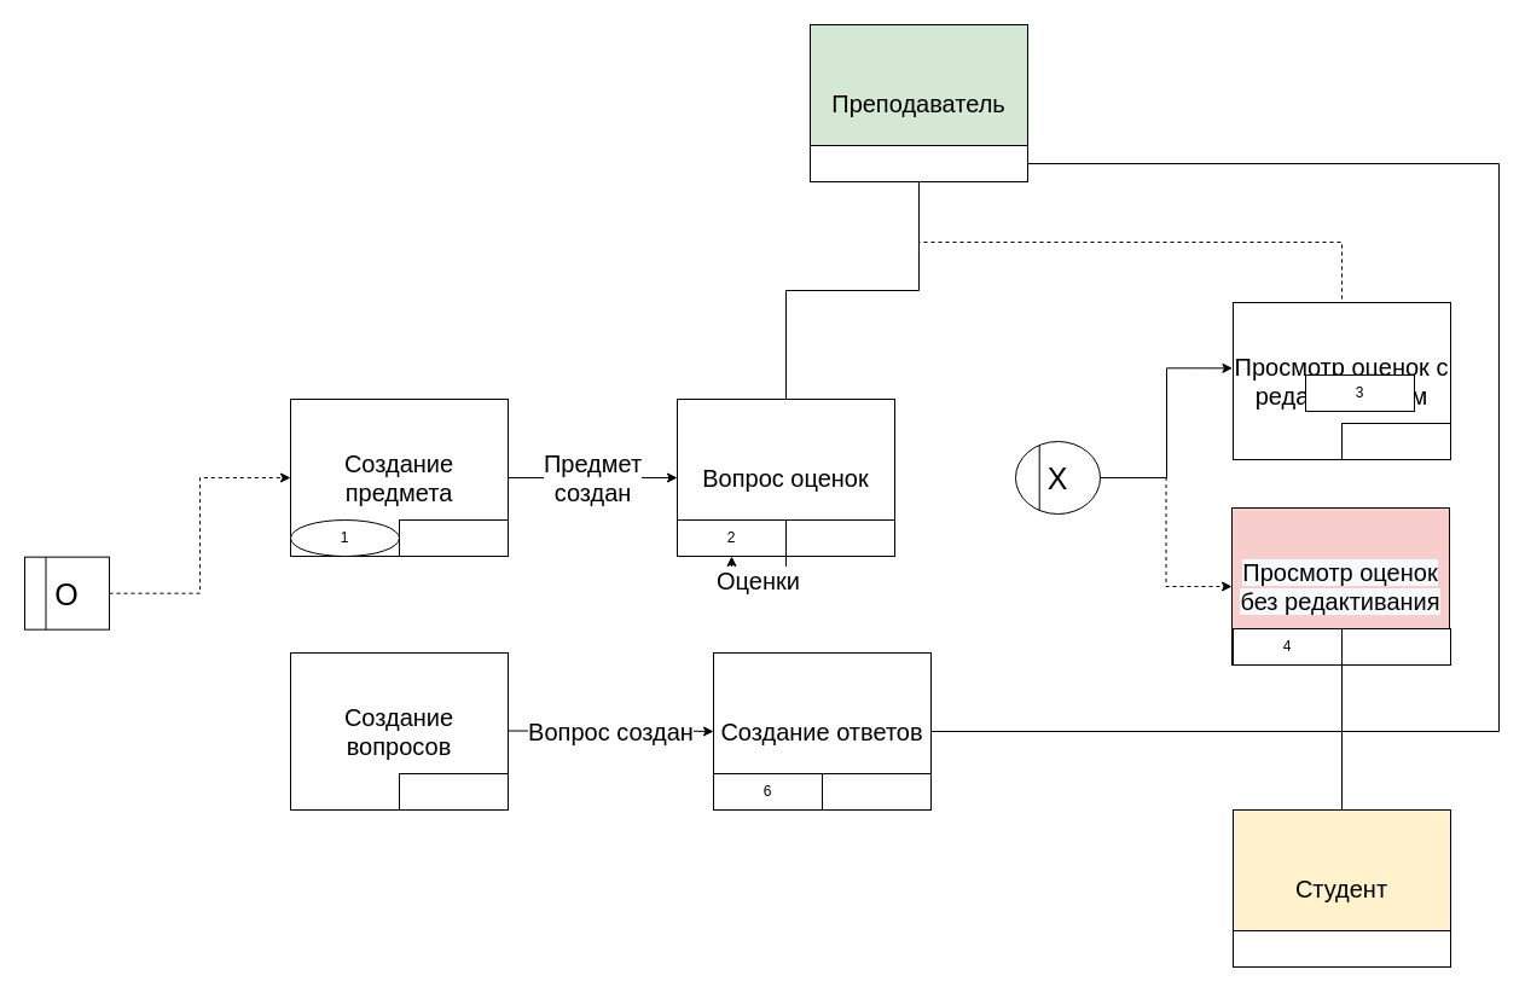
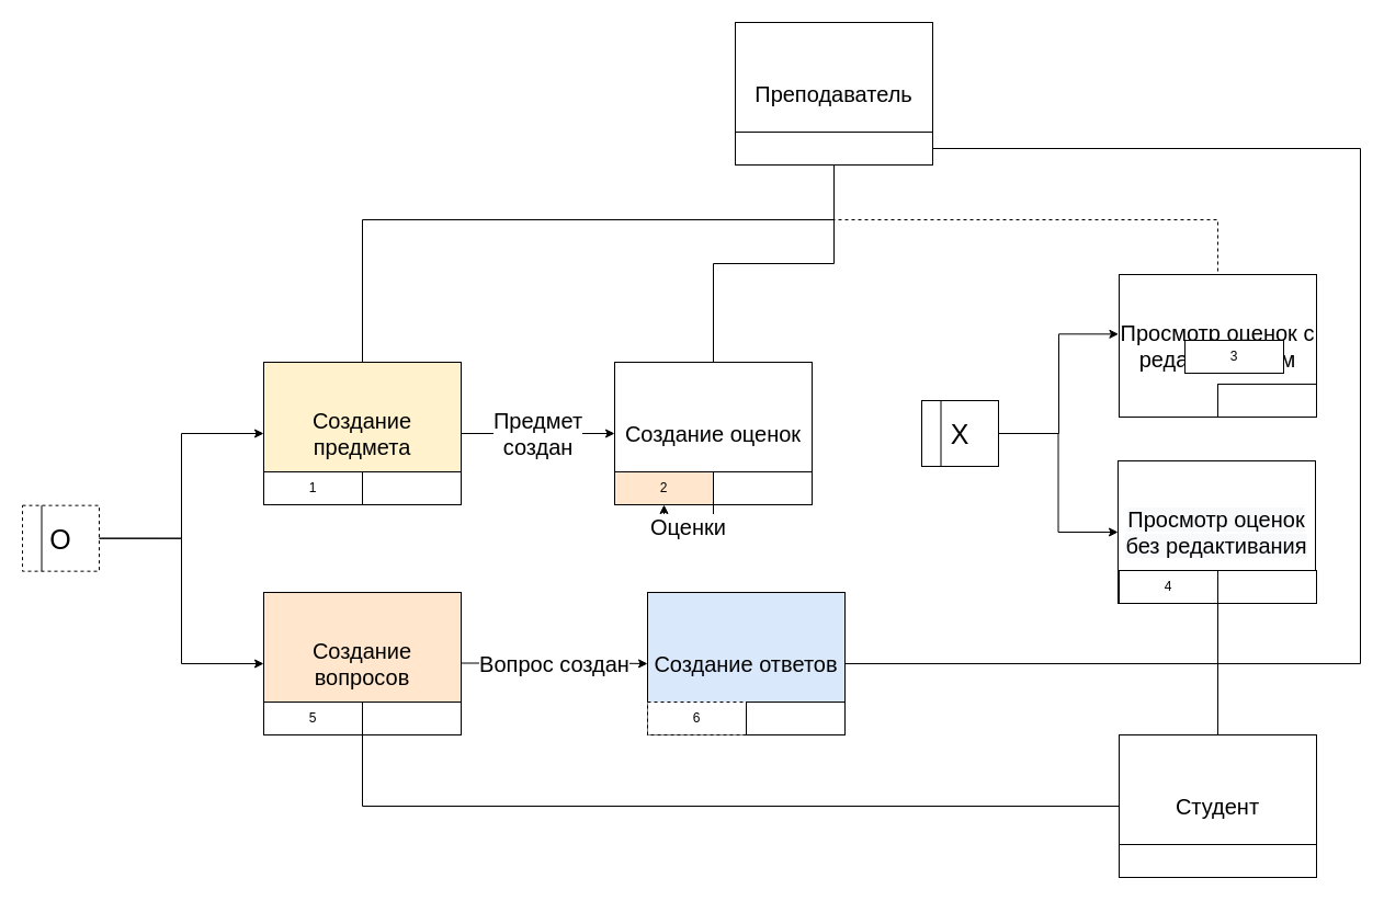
  <mxCell id="0" />
  <mxCell id="1" parent="0" />
  <mxCell id="2" value="" style="group" parent="1" vertex="1" connectable="0"><mxGeometry x="840" y="365" width="70" height="60" as="geometry" /></mxCell>
- <mxCell id="3" value="&lt;font style=&quot;font-size: 25px;&quot;&gt;X&lt;/font&gt;" style="ellipse;whiteSpace=wrap;html=1;" parent="2" vertex="1"><mxGeometry width="70" height="60" as="geometry" /></mxCell>
+ <mxCell id="3" value="&lt;font style=&quot;font-size: 25px;&quot;&gt;X&lt;/font&gt;" style="rounded=0;whiteSpace=wrap;html=1;" parent="2" vertex="1"><mxGeometry width="70" height="60" as="geometry" /></mxCell>
  <mxCell id="4" value="" style="endArrow=none;html=1;rounded=0;entryX=0.25;entryY=0;entryDx=0;entryDy=0;exitX=0.25;exitY=1;exitDx=0;exitDy=0;" parent="2" source="3" target="3" edge="1"><mxGeometry width="50" height="50" relative="1" as="geometry"><mxPoint x="10" y="80" as="sourcePoint" /><mxPoint x="60" y="30" as="targetPoint" /></mxGeometry></mxCell>
  <mxCell id="5" value="" style="group" parent="1" vertex="1" connectable="0"><mxGeometry x="240" y="330" width="180" height="130" as="geometry" /></mxCell>
- <mxCell id="6" value="&lt;font style=&quot;font-size: 20px;&quot;&gt;Создание предмета&lt;/font&gt;" style="rounded=0;whiteSpace=wrap;html=1;" parent="5" vertex="1"><mxGeometry width="180" height="130" as="geometry" /></mxCell>
- <mxCell id="7" value="1" style="ellipse;whiteSpace=wrap;html=1;" parent="5" vertex="1"><mxGeometry y="100" width="90" height="30" as="geometry" /></mxCell>
+ <mxCell id="6" value="&lt;font style=&quot;font-size: 20px;&quot;&gt;Создание предмета&lt;/font&gt;" style="rounded=0;whiteSpace=wrap;html=1;fillColor=#fff2cc;" parent="5" vertex="1"><mxGeometry width="180" height="130" as="geometry" /></mxCell>
+ <mxCell id="7" value="1" style="rounded=0;whiteSpace=wrap;html=1;" parent="5" vertex="1"><mxGeometry y="100" width="90" height="30" as="geometry" /></mxCell>
  <mxCell id="8" value="" style="rounded=0;whiteSpace=wrap;html=1;" parent="5" vertex="1"><mxGeometry x="90" y="100" width="90" height="30" as="geometry" /></mxCell>
  <mxCell id="9" value="" style="group" parent="1" vertex="1" connectable="0"><mxGeometry x="560" y="330" width="180" height="130" as="geometry" /></mxCell>
- <mxCell id="10" value="&lt;font style=&quot;font-size: 20px;&quot;&gt;Вопрос оценок&lt;/font&gt;" style="rounded=0;whiteSpace=wrap;html=1;" parent="9" vertex="1"><mxGeometry width="180" height="130" as="geometry" /></mxCell>
- <mxCell id="11" value="2" style="rounded=0;whiteSpace=wrap;html=1;" parent="9" vertex="1"><mxGeometry y="100" width="90" height="30" as="geometry" /></mxCell>
+ <mxCell id="10" value="&lt;font style=&quot;font-size: 20px;&quot;&gt;Создание оценок&lt;/font&gt;" style="rounded=0;whiteSpace=wrap;html=1;" parent="9" vertex="1"><mxGeometry width="180" height="130" as="geometry" /></mxCell>
+ <mxCell id="11" value="2" style="rounded=0;whiteSpace=wrap;html=1;fillColor=#ffe6cc;" parent="9" vertex="1"><mxGeometry y="100" width="90" height="30" as="geometry" /></mxCell>
  <mxCell id="12" value="" style="rounded=0;whiteSpace=wrap;html=1;" parent="9" vertex="1"><mxGeometry x="90" y="100" width="90" height="30" as="geometry" /></mxCell>
  <mxCell id="13" value="Предмет&lt;br&gt;создан" style="edgeStyle=orthogonalEdgeStyle;rounded=0;orthogonalLoop=1;jettySize=auto;html=1;entryX=0;entryY=0.5;entryDx=0;entryDy=0;fontSize=20;" parent="1" source="6" target="10" edge="1"><mxGeometry relative="1" as="geometry" /></mxCell>
  <mxCell id="14" value="Оценки" style="edgeStyle=orthogonalEdgeStyle;rounded=0;orthogonalLoop=1;jettySize=auto;html=1;fontSize=20;" parent="1" source="10" target="11" edge="1"><mxGeometry relative="1" as="geometry" /></mxCell>
  <mxCell id="15" value="" style="group" parent="1" vertex="1" connectable="0"><mxGeometry x="1020" y="250" width="180" height="130" as="geometry" /></mxCell>
  <mxCell id="16" value="&lt;font style=&quot;font-size: 20px;&quot;&gt;Просмотр оценок с редактиванием&lt;/font&gt;" style="rounded=0;whiteSpace=wrap;html=1;" parent="15" vertex="1"><mxGeometry width="180" height="130" as="geometry" /></mxCell>
  <mxCell id="17" value="3" style="rounded=0;whiteSpace=wrap;html=1;" parent="15" vertex="1"><mxGeometry x="60" y="60" width="90" height="30" as="geometry" /></mxCell>
  <mxCell id="18" value="" style="rounded=0;whiteSpace=wrap;html=1;" parent="15" vertex="1"><mxGeometry x="90" y="100" width="90" height="30" as="geometry" /></mxCell>
  <mxCell id="19" value="4" style="group" parent="1" vertex="1" connectable="0"><mxGeometry x="1020" y="420" width="180" height="130" as="geometry" /></mxCell>
- <mxCell id="20" value="&lt;span style=&quot;color: rgb(0, 0, 0); font-family: Helvetica; font-size: 20px; font-style: normal; font-variant-ligatures: normal; font-variant-caps: normal; font-weight: 400; letter-spacing: normal; orphans: 2; text-align: center; text-indent: 0px; text-transform: none; widows: 2; word-spacing: 0px; -webkit-text-stroke-width: 0px; background-color: rgb(248, 249, 250); text-decoration-thickness: initial; text-decoration-style: initial; text-decoration-color: initial; float: none; display: inline !important;&quot;&gt;Просмотр оценок без редактивания&lt;/span&gt;" style="rounded=0;whiteSpace=wrap;html=1;fillColor=#f8cecc;" parent="19" vertex="1"><mxGeometry x="-1" width="180" height="130" as="geometry" /></mxCell>
+ <mxCell id="20" value="&lt;span style=&quot;color: rgb(0, 0, 0); font-family: Helvetica; font-size: 20px; font-style: normal; font-variant-ligatures: normal; font-variant-caps: normal; font-weight: 400; letter-spacing: normal; orphans: 2; text-align: center; text-indent: 0px; text-transform: none; widows: 2; word-spacing: 0px; -webkit-text-stroke-width: 0px; background-color: rgb(248, 249, 250); text-decoration-thickness: initial; text-decoration-style: initial; text-decoration-color: initial; float: none; display: inline !important;&quot;&gt;Просмотр оценок без редактивания&lt;/span&gt;" style="rounded=0;whiteSpace=wrap;html=1;" parent="19" vertex="1"><mxGeometry x="-1" width="180" height="130" as="geometry" /></mxCell>
  <mxCell id="21" value="4" style="rounded=0;whiteSpace=wrap;html=1;" parent="19" vertex="1"><mxGeometry y="100" width="90" height="30" as="geometry" /></mxCell>
  <mxCell id="22" value="" style="rounded=0;whiteSpace=wrap;html=1;" parent="19" vertex="1"><mxGeometry x="90" y="100" width="90" height="30" as="geometry" /></mxCell>
  <mxCell id="23" style="edgeStyle=orthogonalEdgeStyle;rounded=0;orthogonalLoop=1;jettySize=auto;html=1;entryX=-0.003;entryY=0.418;entryDx=0;entryDy=0;entryPerimeter=0;fontSize=20;" parent="1" source="3" target="16" edge="1"><mxGeometry relative="1" as="geometry" /></mxCell>
- <mxCell id="24" value="" style="endArrow=classic;html=1;rounded=0;fontSize=20;exitX=1;exitY=0.5;exitDx=0;exitDy=0;entryX=0;entryY=0.5;entryDx=0;entryDy=0;edgeStyle=orthogonalEdgeStyle;dashed=1;" parent="1" source="3" target="20" edge="1"><mxGeometry width="50" height="50" relative="1" as="geometry"><mxPoint x="780" y="490" as="sourcePoint" /><mxPoint x="830" y="440" as="targetPoint" /></mxGeometry></mxCell>
+ <mxCell id="24" value="" style="endArrow=classic;html=1;rounded=0;fontSize=20;exitX=1;exitY=0.5;exitDx=0;exitDy=0;entryX=0;entryY=0.5;entryDx=0;entryDy=0;edgeStyle=orthogonalEdgeStyle;" parent="1" source="3" target="20" edge="1"><mxGeometry width="50" height="50" relative="1" as="geometry"><mxPoint x="780" y="490" as="sourcePoint" /><mxPoint x="830" y="440" as="targetPoint" /></mxGeometry></mxCell>
  <mxCell id="25" value="" style="group" parent="1" vertex="1" connectable="0"><mxGeometry x="670" y="20" width="180" height="130" as="geometry" /></mxCell>
- <mxCell id="26" value="&lt;span style=&quot;font-size: 20px;&quot;&gt;Преподаватель&lt;/span&gt;" style="rounded=0;whiteSpace=wrap;html=1;fillColor=#d5e8d4;" parent="25" vertex="1"><mxGeometry width="180" height="130" as="geometry" /></mxCell>
+ <mxCell id="26" value="&lt;span style=&quot;font-size: 20px;&quot;&gt;Преподаватель&lt;/span&gt;" style="rounded=0;whiteSpace=wrap;html=1;" parent="25" vertex="1"><mxGeometry width="180" height="130" as="geometry" /></mxCell>
  <mxCell id="27" value="" style="rounded=0;whiteSpace=wrap;html=1;" parent="25" vertex="1"><mxGeometry y="100" width="180" height="30" as="geometry" /></mxCell>
  <mxCell id="28" value="" style="group" parent="1" vertex="1" connectable="0"><mxGeometry x="1020" y="670" width="180" height="130" as="geometry" /></mxCell>
- <mxCell id="29" value="&lt;span style=&quot;font-size: 20px;&quot;&gt;Студент&lt;/span&gt;" style="rounded=0;whiteSpace=wrap;html=1;fillColor=#fff2cc;" parent="28" vertex="1"><mxGeometry width="180" height="130" as="geometry" /></mxCell>
+ <mxCell id="29" value="&lt;span style=&quot;font-size: 20px;&quot;&gt;Студент&lt;/span&gt;" style="rounded=0;whiteSpace=wrap;html=1;" parent="28" vertex="1"><mxGeometry width="180" height="130" as="geometry" /></mxCell>
  <mxCell id="30" value="" style="rounded=0;whiteSpace=wrap;html=1;" parent="28" vertex="1"><mxGeometry y="100" width="180" height="30" as="geometry" /></mxCell>
  <mxCell id="31" style="edgeStyle=orthogonalEdgeStyle;rounded=0;orthogonalLoop=1;jettySize=auto;html=1;entryX=1;entryY=1;entryDx=0;entryDy=0;fontSize=20;endArrow=none;endFill=0;" parent="1" source="29" target="21" edge="1"><mxGeometry relative="1" as="geometry" /></mxCell>
+ <mxCell id="32" style="edgeStyle=orthogonalEdgeStyle;rounded=0;orthogonalLoop=1;jettySize=auto;html=1;entryX=0.5;entryY=0;entryDx=0;entryDy=0;fontSize=20;endArrow=none;endFill=0;" parent="1" source="26" target="6" edge="1"><mxGeometry relative="1" as="geometry"><Array as="points"><mxPoint x="760" y="200" /><mxPoint x="330" y="200" /></Array></mxGeometry></mxCell>
  <mxCell id="33" style="edgeStyle=orthogonalEdgeStyle;rounded=0;orthogonalLoop=1;jettySize=auto;html=1;fontSize=20;endArrow=none;endFill=0;" parent="1" source="26" target="10" edge="1"><mxGeometry relative="1" as="geometry" /></mxCell>
  <mxCell id="34" style="edgeStyle=orthogonalEdgeStyle;rounded=0;orthogonalLoop=1;jettySize=auto;html=1;entryX=0.5;entryY=0;entryDx=0;entryDy=0;fontSize=20;endArrow=none;endFill=0;dashed=1;" parent="1" source="26" target="16" edge="1"><mxGeometry relative="1" as="geometry"><Array as="points"><mxPoint x="760" y="200" /><mxPoint x="1110" y="200" /></Array></mxGeometry></mxCell>
  <mxCell id="35" value="" style="group" vertex="1" connectable="0" parent="1"><mxGeometry x="240" y="540" width="180" height="130" as="geometry" /></mxCell>
- <mxCell id="36" value="&lt;font style=&quot;font-size: 20px;&quot;&gt;Создание вопросов&lt;/font&gt;" style="rounded=0;whiteSpace=wrap;html=1;" vertex="1" parent="35"><mxGeometry width="180" height="130" as="geometry" /></mxCell>
+ <mxCell id="36" value="&lt;font style=&quot;font-size: 20px;&quot;&gt;Создание вопросов&lt;/font&gt;" style="rounded=0;whiteSpace=wrap;html=1;fillColor=#ffe6cc;" vertex="1" parent="35"><mxGeometry width="180" height="130" as="geometry" /></mxCell>
+ <mxCell id="37" value="5" style="rounded=0;whiteSpace=wrap;html=1;" vertex="1" parent="35"><mxGeometry y="100" width="90" height="30" as="geometry" /></mxCell>
  <mxCell id="38" value="" style="rounded=0;whiteSpace=wrap;html=1;" vertex="1" parent="35"><mxGeometry x="90" y="100" width="90" height="30" as="geometry" /></mxCell>
  <mxCell id="39" value="Вопрос создан" style="edgeStyle=orthogonalEdgeStyle;rounded=0;orthogonalLoop=1;jettySize=auto;html=1;fontSize=20;" edge="1" parent="1"><mxGeometry relative="1" as="geometry"><mxPoint x="420" y="604.5" as="sourcePoint" /><mxPoint x="590" y="605" as="targetPoint" /><Array as="points"><mxPoint x="550" y="605" /><mxPoint x="550" y="605" /></Array></mxGeometry></mxCell>
  <mxCell id="40" value="" style="group" vertex="1" connectable="0" parent="1"><mxGeometry x="590" y="540" width="180" height="130" as="geometry" /></mxCell>
- <mxCell id="41" value="&lt;font style=&quot;font-size: 20px;&quot;&gt;Создание ответов&lt;/font&gt;" style="rounded=0;whiteSpace=wrap;html=1;" vertex="1" parent="40"><mxGeometry width="180" height="130" as="geometry" /></mxCell>
- <mxCell id="42" value="6" style="rounded=0;whiteSpace=wrap;html=1;" vertex="1" parent="40"><mxGeometry y="100" width="90" height="30" as="geometry" /></mxCell>
+ <mxCell id="41" value="&lt;font style=&quot;font-size: 20px;&quot;&gt;Создание ответов&lt;/font&gt;" style="rounded=0;whiteSpace=wrap;html=1;fillColor=#dae8fc;" vertex="1" parent="40"><mxGeometry width="180" height="130" as="geometry" /></mxCell>
+ <mxCell id="42" value="6" style="rounded=0;whiteSpace=wrap;html=1;dashed=1;" vertex="1" parent="40"><mxGeometry y="100" width="90" height="30" as="geometry" /></mxCell>
  <mxCell id="43" value="" style="rounded=0;whiteSpace=wrap;html=1;" vertex="1" parent="40"><mxGeometry x="90" y="100" width="90" height="30" as="geometry" /></mxCell>
+ <mxCell id="44" style="edgeStyle=orthogonalEdgeStyle;rounded=0;orthogonalLoop=1;jettySize=auto;html=1;entryX=1;entryY=1;entryDx=0;entryDy=0;endArrow=none;endFill=0;" edge="1" parent="1" source="29" target="37"><mxGeometry relative="1" as="geometry"><mxPoint x="830" y="820" as="targetPoint" /></mxGeometry></mxCell>
  <mxCell id="45" style="edgeStyle=orthogonalEdgeStyle;rounded=0;orthogonalLoop=1;jettySize=auto;html=1;entryX=1;entryY=0.5;entryDx=0;entryDy=0;endArrow=none;endFill=0;" edge="1" parent="1" source="27" target="41"><mxGeometry relative="1" as="geometry"><Array as="points"><mxPoint x="1240" y="135" /><mxPoint x="1240" y="605" /></Array></mxGeometry></mxCell>
  <mxCell id="46" value="" style="group" vertex="1" connectable="0" parent="1"><mxGeometry x="20" y="460.66" width="70" height="60" as="geometry" /></mxCell>
- <mxCell id="47" value="&lt;font style=&quot;font-size: 25px;&quot;&gt;O&lt;/font&gt;" style="rounded=0;whiteSpace=wrap;html=1;" vertex="1" parent="46"><mxGeometry width="70" height="60" as="geometry" /></mxCell>
+ <mxCell id="47" value="&lt;font style=&quot;font-size: 25px;&quot;&gt;O&lt;/font&gt;" style="rounded=0;whiteSpace=wrap;html=1;dashed=1;" vertex="1" parent="46"><mxGeometry width="70" height="60" as="geometry" /></mxCell>
  <mxCell id="48" value="" style="endArrow=none;html=1;rounded=0;entryX=0.25;entryY=0;entryDx=0;entryDy=0;exitX=0.25;exitY=1;exitDx=0;exitDy=0;" edge="1" parent="46" source="47" target="47"><mxGeometry width="50" height="50" relative="1" as="geometry"><mxPoint x="10" y="80" as="sourcePoint" /><mxPoint x="60" y="30" as="targetPoint" /></mxGeometry></mxCell>
- <mxCell id="49" style="edgeStyle=orthogonalEdgeStyle;rounded=0;orthogonalLoop=1;jettySize=auto;html=1;entryX=0;entryY=0.5;entryDx=0;entryDy=0;fontSize=20;dashed=1;" edge="1" parent="1" source="47" target="6"><mxGeometry relative="1" as="geometry"><mxPoint x="199.46" y="400" as="targetPoint" /></mxGeometry></mxCell>
+ <mxCell id="49" style="edgeStyle=orthogonalEdgeStyle;rounded=0;orthogonalLoop=1;jettySize=auto;html=1;entryX=0;entryY=0.5;entryDx=0;entryDy=0;fontSize=20;" edge="1" parent="1" source="47" target="6"><mxGeometry relative="1" as="geometry"><mxPoint x="199.46" y="400" as="targetPoint" /></mxGeometry></mxCell>
+ <mxCell id="50" value="" style="endArrow=classic;html=1;rounded=0;fontSize=20;exitX=1;exitY=0.5;exitDx=0;exitDy=0;entryX=0;entryY=0.5;entryDx=0;entryDy=0;edgeStyle=orthogonalEdgeStyle;" edge="1" parent="1" source="47" target="36"><mxGeometry width="50" height="50" relative="1" as="geometry"><mxPoint x="-40" y="585.66" as="sourcePoint" /><mxPoint x="199" y="580.66" as="targetPoint" /></mxGeometry></mxCell>
